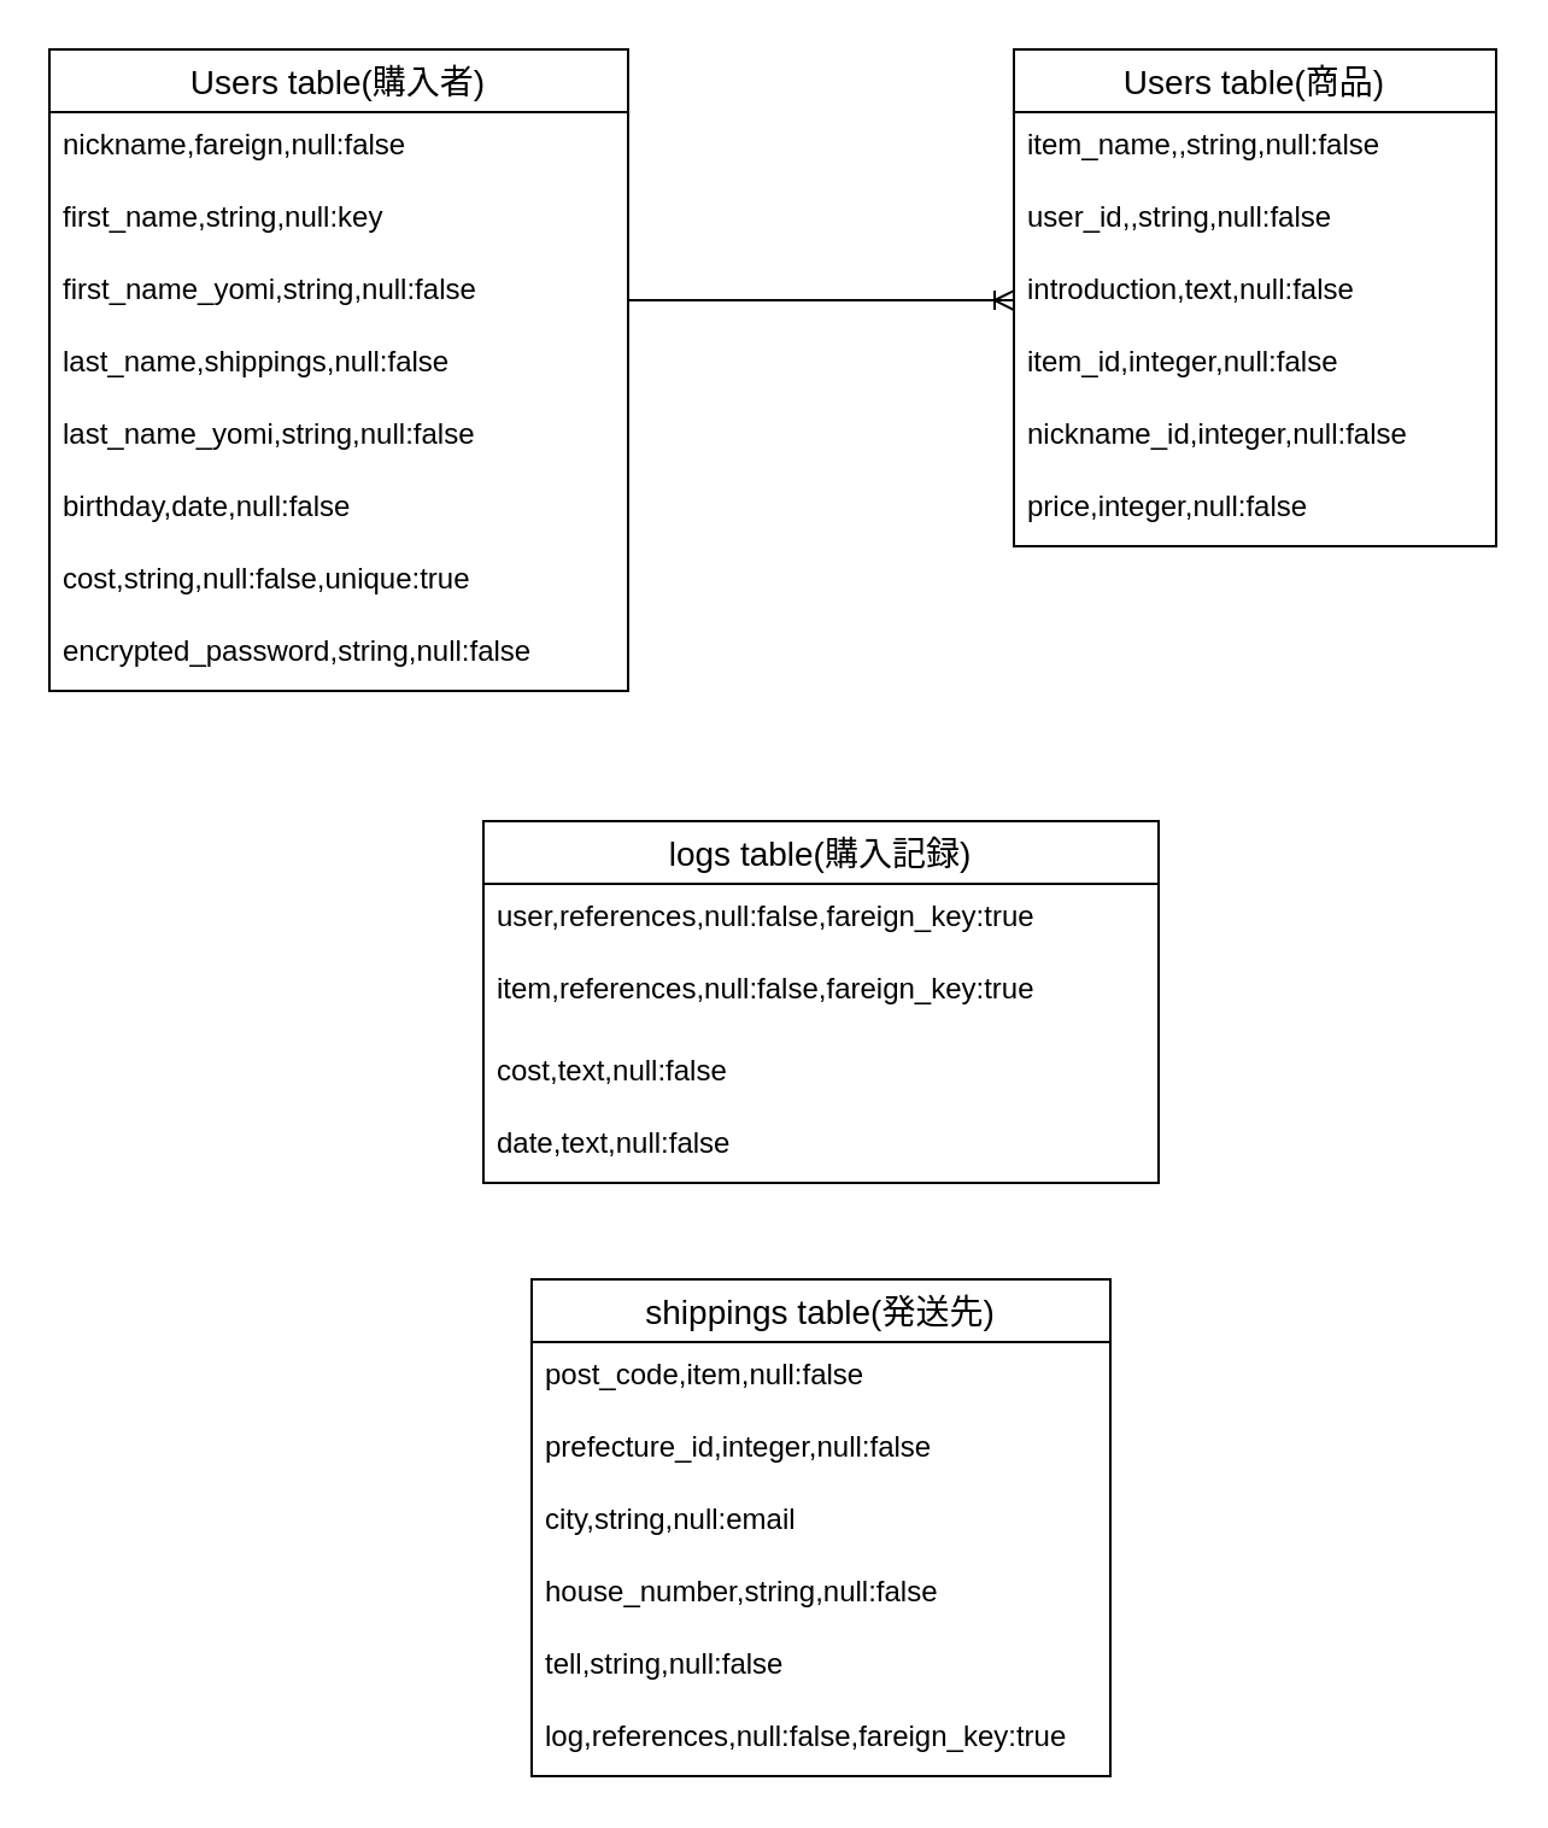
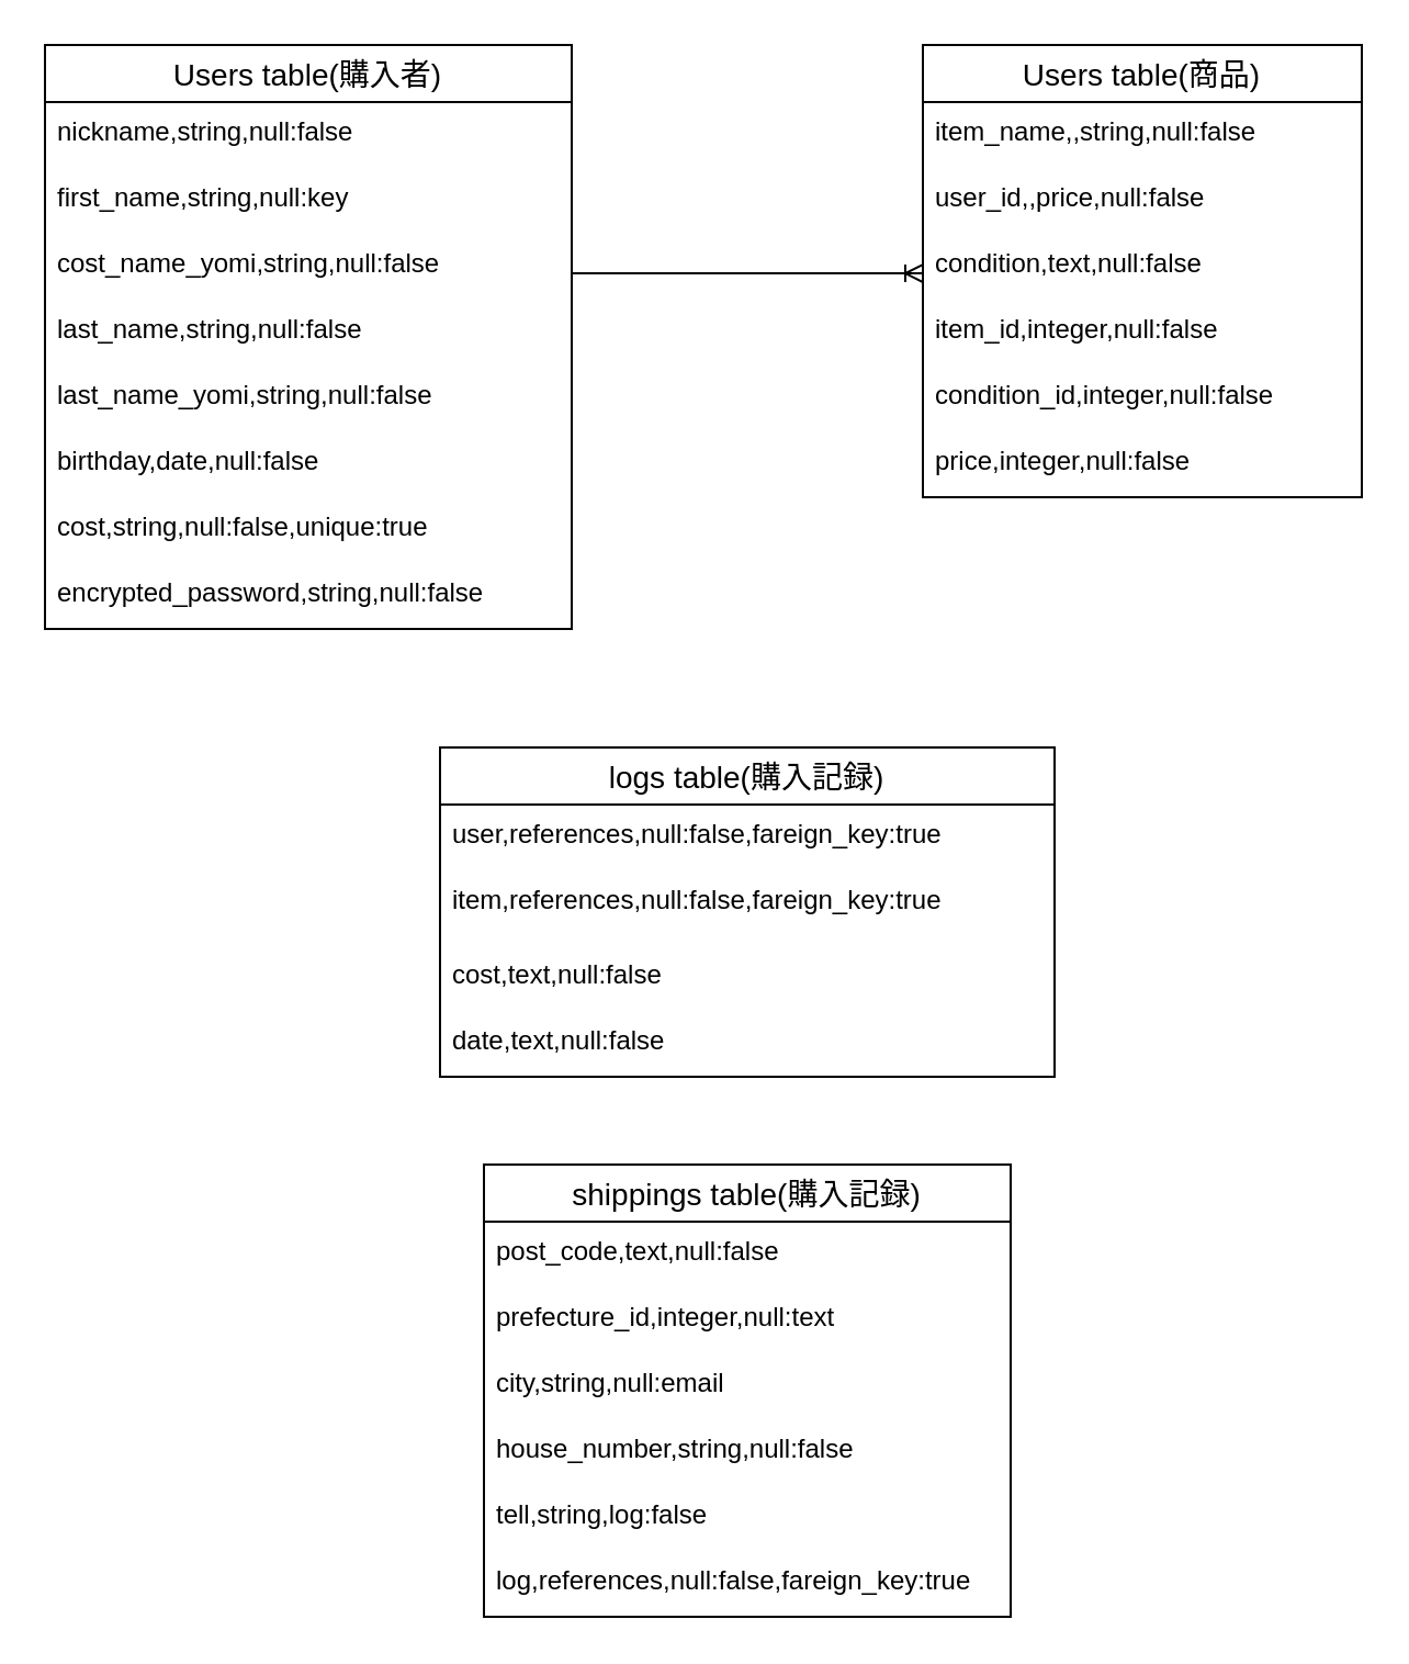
  <mxCell id="0" />
  <mxCell id="1" parent="0" />
  <mxCell id="2" value="Users table(購入者)" style="swimlane;fontStyle=0;childLayout=stackLayout;horizontal=1;startSize=26;horizontalStack=0;resizeParent=1;resizeParentMax=0;resizeLast=0;collapsible=1;marginBottom=0;align=center;fontSize=14;" vertex="1" parent="1"><mxGeometry x="20" y="20" width="240" height="266" as="geometry" /></mxCell>
- <mxCell id="3" value="nickname,fareign,null:false" style="text;strokeColor=none;fillColor=none;spacingLeft=4;spacingRight=4;overflow=hidden;rotatable=0;points=[[0,0.5],[1,0.5]];portConstraint=eastwest;fontSize=12;" vertex="1" parent="2"><mxGeometry y="26" width="240" height="30" as="geometry" /></mxCell>
+ <mxCell id="3" value="nickname,string,null:false" style="text;strokeColor=none;fillColor=none;spacingLeft=4;spacingRight=4;overflow=hidden;rotatable=0;points=[[0,0.5],[1,0.5]];portConstraint=eastwest;fontSize=12;" vertex="1" parent="2"><mxGeometry y="26" width="240" height="30" as="geometry" /></mxCell>
  <mxCell id="4" value="first_name,string,null:key" style="text;strokeColor=none;fillColor=none;spacingLeft=4;spacingRight=4;overflow=hidden;rotatable=0;points=[[0,0.5],[1,0.5]];portConstraint=eastwest;fontSize=12;" vertex="1" parent="2"><mxGeometry y="56" width="240" height="30" as="geometry" /></mxCell>
- <mxCell id="5" value="first_name_yomi,string,null:false" style="text;strokeColor=none;fillColor=none;spacingLeft=4;spacingRight=4;overflow=hidden;rotatable=0;points=[[0,0.5],[1,0.5]];portConstraint=eastwest;fontSize=12;" vertex="1" parent="2"><mxGeometry y="86" width="240" height="30" as="geometry" /></mxCell>
- <mxCell id="6" value="last_name,shippings,null:false" style="text;strokeColor=none;fillColor=none;spacingLeft=4;spacingRight=4;overflow=hidden;rotatable=0;points=[[0,0.5],[1,0.5]];portConstraint=eastwest;fontSize=12;" vertex="1" parent="2"><mxGeometry y="116" width="240" height="30" as="geometry" /></mxCell>
+ <mxCell id="5" value="cost_name_yomi,string,null:false" style="text;strokeColor=none;fillColor=none;spacingLeft=4;spacingRight=4;overflow=hidden;rotatable=0;points=[[0,0.5],[1,0.5]];portConstraint=eastwest;fontSize=12;" vertex="1" parent="2"><mxGeometry y="86" width="240" height="30" as="geometry" /></mxCell>
+ <mxCell id="6" value="last_name,string,null:false" style="text;strokeColor=none;fillColor=none;spacingLeft=4;spacingRight=4;overflow=hidden;rotatable=0;points=[[0,0.5],[1,0.5]];portConstraint=eastwest;fontSize=12;" vertex="1" parent="2"><mxGeometry y="116" width="240" height="30" as="geometry" /></mxCell>
  <mxCell id="7" value="last_name_yomi,string,null:false" style="text;strokeColor=none;fillColor=none;spacingLeft=4;spacingRight=4;overflow=hidden;rotatable=0;points=[[0,0.5],[1,0.5]];portConstraint=eastwest;fontSize=12;" vertex="1" parent="2"><mxGeometry y="146" width="240" height="30" as="geometry" /></mxCell>
  <mxCell id="8" value="birthday,date,null:false&#10;" style="text;strokeColor=none;fillColor=none;spacingLeft=4;spacingRight=4;overflow=hidden;rotatable=0;points=[[0,0.5],[1,0.5]];portConstraint=eastwest;fontSize=12;" vertex="1" parent="2"><mxGeometry y="176" width="240" height="30" as="geometry" /></mxCell>
  <mxCell id="9" value="cost,string,null:false,unique:true" style="text;strokeColor=none;fillColor=none;spacingLeft=4;spacingRight=4;overflow=hidden;rotatable=0;points=[[0,0.5],[1,0.5]];portConstraint=eastwest;fontSize=12;" vertex="1" parent="2"><mxGeometry y="206" width="240" height="30" as="geometry" /></mxCell>
  <mxCell id="10" value="encrypted_password,string,null:false&#10;" style="text;strokeColor=none;fillColor=none;spacingLeft=4;spacingRight=4;overflow=hidden;rotatable=0;points=[[0,0.5],[1,0.5]];portConstraint=eastwest;fontSize=12;" vertex="1" parent="2"><mxGeometry y="236" width="240" height="30" as="geometry" /></mxCell>
  <mxCell id="11" value="Users table(商品)" style="swimlane;fontStyle=0;childLayout=stackLayout;horizontal=1;startSize=26;horizontalStack=0;resizeParent=1;resizeParentMax=0;resizeLast=0;collapsible=1;marginBottom=0;align=center;fontSize=14;" vertex="1" parent="1"><mxGeometry x="420" y="20" width="200" height="206" as="geometry" /></mxCell>
  <mxCell id="12" value="item_name,,string,null:false" style="text;strokeColor=none;fillColor=none;spacingLeft=4;spacingRight=4;overflow=hidden;rotatable=0;points=[[0,0.5],[1,0.5]];portConstraint=eastwest;fontSize=12;" vertex="1" parent="11"><mxGeometry y="26" width="200" height="30" as="geometry" /></mxCell>
- <mxCell id="13" value="user_id,,string,null:false" style="text;strokeColor=none;fillColor=none;spacingLeft=4;spacingRight=4;overflow=hidden;rotatable=0;points=[[0,0.5],[1,0.5]];portConstraint=eastwest;fontSize=12;" vertex="1" parent="11"><mxGeometry y="56" width="200" height="30" as="geometry" /></mxCell>
- <mxCell id="14" value="introduction,text,null:false" style="text;strokeColor=none;fillColor=none;spacingLeft=4;spacingRight=4;overflow=hidden;rotatable=0;points=[[0,0.5],[1,0.5]];portConstraint=eastwest;fontSize=12;" vertex="1" parent="11"><mxGeometry y="86" width="200" height="30" as="geometry" /></mxCell>
+ <mxCell id="13" value="user_id,,price,null:false" style="text;strokeColor=none;fillColor=none;spacingLeft=4;spacingRight=4;overflow=hidden;rotatable=0;points=[[0,0.5],[1,0.5]];portConstraint=eastwest;fontSize=12;" vertex="1" parent="11"><mxGeometry y="56" width="200" height="30" as="geometry" /></mxCell>
+ <mxCell id="14" value="condition,text,null:false" style="text;strokeColor=none;fillColor=none;spacingLeft=4;spacingRight=4;overflow=hidden;rotatable=0;points=[[0,0.5],[1,0.5]];portConstraint=eastwest;fontSize=12;" vertex="1" parent="11"><mxGeometry y="86" width="200" height="30" as="geometry" /></mxCell>
  <mxCell id="15" value="item_id,integer,null:false" style="text;strokeColor=none;fillColor=none;spacingLeft=4;spacingRight=4;overflow=hidden;rotatable=0;points=[[0,0.5],[1,0.5]];portConstraint=eastwest;fontSize=12;" vertex="1" parent="11"><mxGeometry y="116" width="200" height="30" as="geometry" /></mxCell>
- <mxCell id="16" value="nickname_id,integer,null:false" style="text;strokeColor=none;fillColor=none;spacingLeft=4;spacingRight=4;overflow=hidden;rotatable=0;points=[[0,0.5],[1,0.5]];portConstraint=eastwest;fontSize=12;" vertex="1" parent="11"><mxGeometry y="146" width="200" height="30" as="geometry" /></mxCell>
+ <mxCell id="16" value="condition_id,integer,null:false" style="text;strokeColor=none;fillColor=none;spacingLeft=4;spacingRight=4;overflow=hidden;rotatable=0;points=[[0,0.5],[1,0.5]];portConstraint=eastwest;fontSize=12;" vertex="1" parent="11"><mxGeometry y="146" width="200" height="30" as="geometry" /></mxCell>
  <mxCell id="17" value="price,integer,null:false" style="text;strokeColor=none;fillColor=none;spacingLeft=4;spacingRight=4;overflow=hidden;rotatable=0;points=[[0,0.5],[1,0.5]];portConstraint=eastwest;fontSize=12;" vertex="1" parent="11"><mxGeometry y="176" width="200" height="30" as="geometry" /></mxCell>
  <mxCell id="18" value="logs table(購入記録)" style="swimlane;fontStyle=0;childLayout=stackLayout;horizontal=1;startSize=26;horizontalStack=0;resizeParent=1;resizeParentMax=0;resizeLast=0;collapsible=1;marginBottom=0;align=center;fontSize=14;" vertex="1" parent="1"><mxGeometry x="200" y="340" width="280" height="150" as="geometry" /></mxCell>
  <mxCell id="19" value="user,references,null:false,fareign_key:true" style="text;strokeColor=none;fillColor=none;spacingLeft=4;spacingRight=4;overflow=hidden;rotatable=0;points=[[0,0.5],[1,0.5]];portConstraint=eastwest;fontSize=12;" vertex="1" parent="18"><mxGeometry y="26" width="280" height="30" as="geometry" /></mxCell>
  <mxCell id="20" value="item,references,null:false,fareign_key:true" style="text;strokeColor=none;fillColor=none;spacingLeft=4;spacingRight=4;overflow=hidden;rotatable=0;points=[[0,0.5],[1,0.5]];portConstraint=eastwest;fontSize=12;" vertex="1" parent="18"><mxGeometry y="56" width="280" height="34" as="geometry" /></mxCell>
  <mxCell id="21" value="cost,text,null:false" style="text;strokeColor=none;fillColor=none;spacingLeft=4;spacingRight=4;overflow=hidden;rotatable=0;points=[[0,0.5],[1,0.5]];portConstraint=eastwest;fontSize=12;" vertex="1" parent="18"><mxGeometry y="90" width="280" height="30" as="geometry" /></mxCell>
  <mxCell id="22" value="date,text,null:false" style="text;strokeColor=none;fillColor=none;spacingLeft=4;spacingRight=4;overflow=hidden;rotatable=0;points=[[0,0.5],[1,0.5]];portConstraint=eastwest;fontSize=12;" vertex="1" parent="18"><mxGeometry y="120" width="280" height="30" as="geometry" /></mxCell>
  <mxCell id="23" value="" style="edgeStyle=orthogonalEdgeStyle;fontSize=12;html=1;endArrow=ERoneToMany;entryX=0;entryY=0.5;entryDx=0;entryDy=0;" edge="1" parent="1"><mxGeometry width="100" height="100" relative="1" as="geometry"><mxPoint x="260" y="124" as="sourcePoint" /><mxPoint x="420" y="124.01" as="targetPoint" /><Array as="points"><mxPoint x="280" y="124" /><mxPoint x="280" y="124" /></Array></mxGeometry></mxCell>
- <mxCell id="24" value="shippings table(発送先)" style="swimlane;fontStyle=0;childLayout=stackLayout;horizontal=1;startSize=26;horizontalStack=0;resizeParent=1;resizeParentMax=0;resizeLast=0;collapsible=1;marginBottom=0;align=center;fontSize=14;" vertex="1" parent="1"><mxGeometry x="220" y="530" width="240" height="206" as="geometry" /></mxCell>
- <mxCell id="25" value="post_code,item,null:false" style="text;strokeColor=none;fillColor=none;spacingLeft=4;spacingRight=4;overflow=hidden;rotatable=0;points=[[0,0.5],[1,0.5]];portConstraint=eastwest;fontSize=12;" vertex="1" parent="24"><mxGeometry y="26" width="240" height="30" as="geometry" /></mxCell>
- <mxCell id="26" value="prefecture_id,integer,null:false" style="text;strokeColor=none;fillColor=none;spacingLeft=4;spacingRight=4;overflow=hidden;rotatable=0;points=[[0,0.5],[1,0.5]];portConstraint=eastwest;fontSize=12;" vertex="1" parent="24"><mxGeometry y="56" width="240" height="30" as="geometry" /></mxCell>
+ <mxCell id="24" value="shippings table(購入記録)" style="swimlane;fontStyle=0;childLayout=stackLayout;horizontal=1;startSize=26;horizontalStack=0;resizeParent=1;resizeParentMax=0;resizeLast=0;collapsible=1;marginBottom=0;align=center;fontSize=14;" vertex="1" parent="1"><mxGeometry x="220" y="530" width="240" height="206" as="geometry" /></mxCell>
+ <mxCell id="25" value="post_code,text,null:false" style="text;strokeColor=none;fillColor=none;spacingLeft=4;spacingRight=4;overflow=hidden;rotatable=0;points=[[0,0.5],[1,0.5]];portConstraint=eastwest;fontSize=12;" vertex="1" parent="24"><mxGeometry y="26" width="240" height="30" as="geometry" /></mxCell>
+ <mxCell id="26" value="prefecture_id,integer,null:text" style="text;strokeColor=none;fillColor=none;spacingLeft=4;spacingRight=4;overflow=hidden;rotatable=0;points=[[0,0.5],[1,0.5]];portConstraint=eastwest;fontSize=12;" vertex="1" parent="24"><mxGeometry y="56" width="240" height="30" as="geometry" /></mxCell>
  <mxCell id="27" value="city,string,null:email" style="text;strokeColor=none;fillColor=none;spacingLeft=4;spacingRight=4;overflow=hidden;rotatable=0;points=[[0,0.5],[1,0.5]];portConstraint=eastwest;fontSize=12;" vertex="1" parent="24"><mxGeometry y="86" width="240" height="30" as="geometry" /></mxCell>
  <mxCell id="28" value="house_number,string,null:false" style="text;strokeColor=none;fillColor=none;spacingLeft=4;spacingRight=4;overflow=hidden;rotatable=0;points=[[0,0.5],[1,0.5]];portConstraint=eastwest;fontSize=12;" vertex="1" parent="24"><mxGeometry y="116" width="240" height="30" as="geometry" /></mxCell>
- <mxCell id="29" value="tell,string,null:false" style="text;strokeColor=none;fillColor=none;spacingLeft=4;spacingRight=4;overflow=hidden;rotatable=0;points=[[0,0.5],[1,0.5]];portConstraint=eastwest;fontSize=12;" vertex="1" parent="24"><mxGeometry y="146" width="240" height="30" as="geometry" /></mxCell>
+ <mxCell id="29" value="tell,string,log:false" style="text;strokeColor=none;fillColor=none;spacingLeft=4;spacingRight=4;overflow=hidden;rotatable=0;points=[[0,0.5],[1,0.5]];portConstraint=eastwest;fontSize=12;" vertex="1" parent="24"><mxGeometry y="146" width="240" height="30" as="geometry" /></mxCell>
  <mxCell id="30" value="log,references,null:false,fareign_key:true" style="text;strokeColor=none;fillColor=none;spacingLeft=4;spacingRight=4;overflow=hidden;rotatable=0;points=[[0,0.5],[1,0.5]];portConstraint=eastwest;fontSize=12;" vertex="1" parent="24"><mxGeometry y="176" width="240" height="30" as="geometry" /></mxCell>
